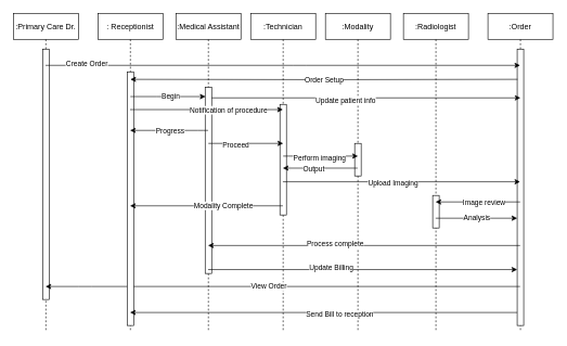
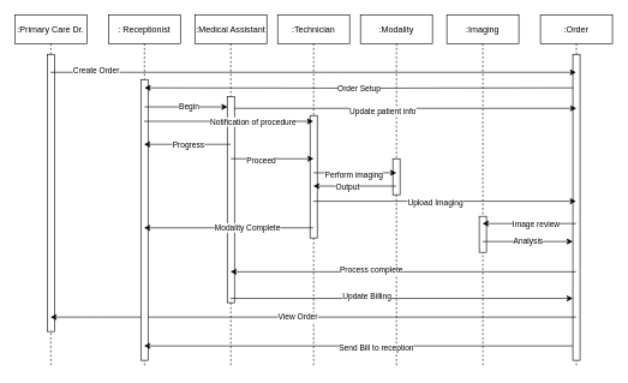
  <mxCell id="0" />
  <mxCell id="1" parent="0" />
  <mxCell id="2" value=":Primary Care Dr." style="shape=umlLifeline;perimeter=lifelinePerimeter;container=1;collapsible=0;recursiveResize=0;rounded=0;shadow=0;strokeWidth=1;" parent="1" vertex="1"><mxGeometry x="20" y="20" width="100" height="490" as="geometry" /></mxCell>
  <mxCell id="3" value="" style="points=[];perimeter=orthogonalPerimeter;rounded=0;shadow=0;strokeWidth=1;" parent="2" vertex="1"><mxGeometry x="45" y="55" width="10" height="385" as="geometry" /></mxCell>
  <mxCell id="4" value=":Order" style="shape=umlLifeline;perimeter=lifelinePerimeter;container=1;collapsible=0;recursiveResize=0;rounded=0;shadow=0;strokeWidth=1;" parent="1" vertex="1"><mxGeometry x="750" y="20" width="100" height="490" as="geometry" /></mxCell>
  <mxCell id="5" value="" style="points=[];perimeter=orthogonalPerimeter;rounded=0;shadow=0;strokeWidth=1;" parent="4" vertex="1"><mxGeometry x="45" y="55" width="10" height="425" as="geometry" /></mxCell>
- <mxCell id="6" value=":Radiologist" style="shape=umlLifeline;perimeter=lifelinePerimeter;container=1;collapsible=0;recursiveResize=0;rounded=0;shadow=0;strokeWidth=1;" parent="1" vertex="1"><mxGeometry x="620" y="20" width="100" height="490" as="geometry" /></mxCell>
+ <mxCell id="6" value=":Imaging" style="shape=umlLifeline;perimeter=lifelinePerimeter;container=1;collapsible=0;recursiveResize=0;rounded=0;shadow=0;strokeWidth=1;" parent="1" vertex="1"><mxGeometry x="620" y="20" width="100" height="490" as="geometry" /></mxCell>
  <mxCell id="7" value="" style="points=[];perimeter=orthogonalPerimeter;rounded=0;shadow=0;strokeWidth=1;" parent="6" vertex="1"><mxGeometry x="45" y="280" width="10" height="50" as="geometry" /></mxCell>
  <mxCell id="8" value=":Technician" style="shape=umlLifeline;perimeter=lifelinePerimeter;container=1;collapsible=0;recursiveResize=0;rounded=0;shadow=0;strokeWidth=1;" parent="1" vertex="1"><mxGeometry x="385" y="20" width="100" height="490" as="geometry" /></mxCell>
  <mxCell id="9" value="" style="points=[];perimeter=orthogonalPerimeter;rounded=0;shadow=0;strokeWidth=1;" parent="8" vertex="1"><mxGeometry x="45" y="140" width="10" height="170" as="geometry" /></mxCell>
  <mxCell id="10" value="" style="endArrow=classic;html=1;" parent="1" source="4" target="2" edge="1"><mxGeometry width="50" height="50" relative="1" as="geometry"><mxPoint x="780" y="400" as="sourcePoint" /><mxPoint x="160" y="400" as="targetPoint" /><Array as="points"><mxPoint x="130" y="440" /></Array></mxGeometry></mxCell>
  <mxCell id="11" value="View Order" style="edgeLabel;html=1;align=center;verticalAlign=middle;resizable=0;points=[];" parent="10" vertex="1" connectable="0"><mxGeometry x="0.064" y="-1" relative="1" as="geometry"><mxPoint x="1" as="offset" /></mxGeometry></mxCell>
  <mxCell id="12" value=":Modality" style="shape=umlLifeline;perimeter=lifelinePerimeter;container=1;collapsible=0;recursiveResize=0;rounded=0;shadow=0;strokeWidth=1;" parent="1" vertex="1"><mxGeometry x="500" y="20" width="100" height="490" as="geometry" /></mxCell>
  <mxCell id="13" value="" style="points=[];perimeter=orthogonalPerimeter;rounded=0;shadow=0;strokeWidth=1;" parent="12" vertex="1"><mxGeometry x="45" y="200" width="10" height="50" as="geometry" /></mxCell>
  <mxCell id="14" value="" style="endArrow=classic;html=1;" parent="1" edge="1"><mxGeometry width="50" height="50" relative="1" as="geometry"><mxPoint x="799.5" y="310" as="sourcePoint" /><mxPoint x="669.5" y="310" as="targetPoint" /></mxGeometry></mxCell>
  <mxCell id="15" value="Image review" style="edgeLabel;html=1;align=center;verticalAlign=middle;resizable=0;points=[];" parent="14" vertex="1" connectable="0"><mxGeometry x="-0.131" relative="1" as="geometry"><mxPoint as="offset" /></mxGeometry></mxCell>
  <mxCell id="16" value="" style="endArrow=classic;html=1;" parent="1" source="2" target="4" edge="1"><mxGeometry width="50" height="50" relative="1" as="geometry"><mxPoint x="200" y="150" as="sourcePoint" /><mxPoint x="250" y="100" as="targetPoint" /><Array as="points"><mxPoint x="460" y="100" /></Array></mxGeometry></mxCell>
  <mxCell id="17" value="Create Order" style="edgeLabel;html=1;align=center;verticalAlign=middle;resizable=0;points=[];" parent="16" vertex="1" connectable="0"><mxGeometry x="-0.829" y="3" relative="1" as="geometry"><mxPoint x="1" as="offset" /></mxGeometry></mxCell>
  <mxCell id="18" value=": Receptionist" style="shape=umlLifeline;perimeter=lifelinePerimeter;container=1;collapsible=0;recursiveResize=0;rounded=0;shadow=0;strokeWidth=1;" parent="1" vertex="1"><mxGeometry x="150" y="20" width="100" height="490" as="geometry" /></mxCell>
  <mxCell id="19" value="" style="points=[];perimeter=orthogonalPerimeter;rounded=0;shadow=0;strokeWidth=1;" parent="18" vertex="1"><mxGeometry x="45" y="90" width="10" height="390" as="geometry" /></mxCell>
  <mxCell id="20" value="Order Setup" style="endArrow=classic;html=1;" parent="1" edge="1"><mxGeometry width="50" height="50" relative="1" as="geometry"><mxPoint x="795.5" y="121.5" as="sourcePoint" /><mxPoint x="200" y="121.5" as="targetPoint" /><Array as="points"><mxPoint x="500" y="122" /></Array></mxGeometry></mxCell>
  <mxCell id="21" value="" style="endArrow=classic;html=1;" parent="1" edge="1"><mxGeometry width="50" height="50" relative="1" as="geometry"><mxPoint x="200" y="148" as="sourcePoint" /><mxPoint x="315.5" y="148" as="targetPoint" /><Array as="points"><mxPoint x="250" y="148" /></Array></mxGeometry></mxCell>
  <mxCell id="22" value="Begin" style="edgeLabel;html=1;align=center;verticalAlign=middle;resizable=0;points=[];" parent="21" vertex="1" connectable="0"><mxGeometry x="0.056" y="1" relative="1" as="geometry"><mxPoint as="offset" /></mxGeometry></mxCell>
  <mxCell id="23" value="" style="endArrow=classic;html=1;" parent="1" edge="1"><mxGeometry width="50" height="50" relative="1" as="geometry"><mxPoint x="320" y="150" as="sourcePoint" /><mxPoint x="800" y="150" as="targetPoint" /></mxGeometry></mxCell>
  <mxCell id="24" value="Update patient info" style="edgeLabel;html=1;align=center;verticalAlign=middle;resizable=0;points=[];" parent="23" vertex="1" connectable="0"><mxGeometry x="-0.125" y="-3" relative="1" as="geometry"><mxPoint as="offset" /></mxGeometry></mxCell>
  <mxCell id="25" value=":Medical Assistant" style="shape=umlLifeline;perimeter=lifelinePerimeter;container=1;collapsible=0;recursiveResize=0;rounded=0;shadow=0;strokeWidth=1;" parent="1" vertex="1"><mxGeometry x="270" y="20" width="100" height="490" as="geometry" /></mxCell>
  <mxCell id="26" value="" style="points=[];perimeter=orthogonalPerimeter;rounded=0;shadow=0;strokeWidth=1;" parent="25" vertex="1"><mxGeometry x="45" y="113.75" width="10" height="286.25" as="geometry" /></mxCell>
  <mxCell id="27" value="" style="endArrow=classic;html=1;" parent="1" source="5" target="18" edge="1"><mxGeometry width="50" height="50" relative="1" as="geometry"><mxPoint x="750" y="480" as="sourcePoint" /><mxPoint x="100" y="560" as="targetPoint" /><Array as="points"><mxPoint x="500" y="480" /></Array></mxGeometry></mxCell>
  <mxCell id="28" value="Send Bill to reception" style="edgeLabel;html=1;align=center;verticalAlign=middle;resizable=0;points=[];" parent="27" vertex="1" connectable="0"><mxGeometry x="-0.08" y="2" relative="1" as="geometry"><mxPoint as="offset" /></mxGeometry></mxCell>
  <mxCell id="29" value="" style="endArrow=classic;html=1;edgeStyle=orthogonalEdgeStyle;curved=1;" parent="1" edge="1"><mxGeometry width="50" height="50" relative="1" as="geometry"><mxPoint x="319.5" y="200" as="sourcePoint" /><mxPoint x="199.5" y="200" as="targetPoint" /></mxGeometry></mxCell>
  <mxCell id="30" value="Progress" style="edgeLabel;html=1;align=center;verticalAlign=middle;resizable=0;points=[];" parent="29" vertex="1" connectable="0"><mxGeometry x="-0.242" y="-1" relative="1" as="geometry"><mxPoint x="-14.5" y="1" as="offset" /></mxGeometry></mxCell>
  <mxCell id="31" value="" style="endArrow=classic;html=1;" parent="1" edge="1"><mxGeometry width="50" height="50" relative="1" as="geometry"><mxPoint x="320" y="220" as="sourcePoint" /><mxPoint x="435" y="220" as="targetPoint" /></mxGeometry></mxCell>
  <mxCell id="32" value="Proceed" style="edgeLabel;html=1;align=center;verticalAlign=middle;resizable=0;points=[];" parent="31" vertex="1" connectable="0"><mxGeometry x="-0.296" y="-1" relative="1" as="geometry"><mxPoint x="1" as="offset" /></mxGeometry></mxCell>
  <mxCell id="33" value="" style="endArrow=classic;html=1;" parent="1" edge="1"><mxGeometry width="50" height="50" relative="1" as="geometry"><mxPoint x="435" y="239.5" as="sourcePoint" /><mxPoint x="550" y="239.5" as="targetPoint" /><Array as="points"><mxPoint x="490.5" y="239.5" /></Array></mxGeometry></mxCell>
  <mxCell id="34" value="Perform imaging" style="edgeLabel;html=1;align=center;verticalAlign=middle;resizable=0;points=[];" parent="33" vertex="1" connectable="0"><mxGeometry x="0.296" y="-2" relative="1" as="geometry"><mxPoint x="-19.5" y="-0.5" as="offset" /></mxGeometry></mxCell>
  <mxCell id="35" value="" style="endArrow=classic;html=1;" parent="1" edge="1"><mxGeometry width="50" height="50" relative="1" as="geometry"><mxPoint x="799.5" y="377" as="sourcePoint" /><mxPoint x="319.5" y="377" as="targetPoint" /></mxGeometry></mxCell>
  <mxCell id="36" value="Process complete" style="edgeLabel;html=1;align=center;verticalAlign=middle;resizable=0;points=[];" parent="35" vertex="1" connectable="0"><mxGeometry x="0.19" y="-3" relative="1" as="geometry"><mxPoint x="1" as="offset" /></mxGeometry></mxCell>
  <mxCell id="37" value="" style="endArrow=classic;html=1;" parent="1" edge="1"><mxGeometry width="50" height="50" relative="1" as="geometry"><mxPoint x="319.5" y="414" as="sourcePoint" /><mxPoint x="795" y="414" as="targetPoint" /></mxGeometry></mxCell>
  <mxCell id="38" value="Update Billing" style="edgeLabel;html=1;align=center;verticalAlign=middle;resizable=0;points=[];" parent="37" vertex="1" connectable="0"><mxGeometry x="-0.211" y="4" relative="1" as="geometry"><mxPoint x="1" as="offset" /></mxGeometry></mxCell>
  <mxCell id="39" value="Analysis" style="endArrow=classic;html=1;" parent="1" source="6" edge="1"><mxGeometry width="50" height="50" relative="1" as="geometry"><mxPoint x="740" y="335" as="sourcePoint" /><mxPoint x="795" y="335" as="targetPoint" /></mxGeometry></mxCell>
  <mxCell id="40" value="" style="endArrow=classic;html=1;" parent="1" edge="1"><mxGeometry width="50" height="50" relative="1" as="geometry"><mxPoint x="199.5" y="168" as="sourcePoint" /><mxPoint x="434.5" y="168" as="targetPoint" /></mxGeometry></mxCell>
  <mxCell id="41" value="Notification of procedure" style="edgeLabel;html=1;align=center;verticalAlign=middle;resizable=0;points=[];" parent="40" vertex="1" connectable="0"><mxGeometry x="0.289" relative="1" as="geometry"><mxPoint as="offset" /></mxGeometry></mxCell>
  <mxCell id="42" value="" style="endArrow=classic;html=1;" parent="1" source="12" edge="1"><mxGeometry width="50" height="50" relative="1" as="geometry"><mxPoint x="490" y="258" as="sourcePoint" /><mxPoint x="434.5" y="258" as="targetPoint" /></mxGeometry></mxCell>
  <mxCell id="43" value="Output" style="edgeLabel;html=1;align=center;verticalAlign=middle;resizable=0;points=[];" parent="42" vertex="1" connectable="0"><mxGeometry x="0.191" relative="1" as="geometry"><mxPoint as="offset" /></mxGeometry></mxCell>
  <mxCell id="44" value="" style="endArrow=classic;html=1;" parent="1" edge="1"><mxGeometry width="50" height="50" relative="1" as="geometry"><mxPoint x="434.5" y="279" as="sourcePoint" /><mxPoint x="799.5" y="279" as="targetPoint" /></mxGeometry></mxCell>
  <mxCell id="45" value="Upload Imaging" style="edgeLabel;html=1;align=center;verticalAlign=middle;resizable=0;points=[];" parent="44" vertex="1" connectable="0"><mxGeometry x="-0.082" y="-2" relative="1" as="geometry"><mxPoint x="1" as="offset" /></mxGeometry></mxCell>
  <mxCell id="46" value="" style="endArrow=classic;html=1;" parent="1" source="8" edge="1"><mxGeometry width="50" height="50" relative="1" as="geometry"><mxPoint x="370" y="316" as="sourcePoint" /><mxPoint x="199.5" y="316" as="targetPoint" /></mxGeometry></mxCell>
  <mxCell id="47" value="Modality Complete" style="edgeLabel;html=1;align=center;verticalAlign=middle;resizable=0;points=[];" parent="46" vertex="1" connectable="0"><mxGeometry x="-0.221" y="-1" relative="1" as="geometry"><mxPoint as="offset" /></mxGeometry></mxCell>
